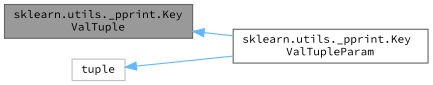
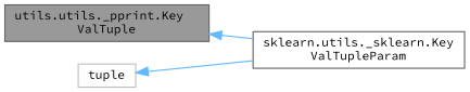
  digraph {
    fontname="Source Code Pro"
    rankdir=LR
    node [color=gray40 fillcolor=white fontname="Source Code Pro" fontsize=10 shape=box style=filled]
    edge [color=steelblue1 dir=back fontname="Source Code Pro" fontsize=10 labelfontname=Helvetica labelfontsize=10 style=solid]
-   n1 [fillcolor=grey60 fontcolor=black height=0.2 label="sklearn.utils._pprint.Key\lValTuple" width=0.4]
-   n2 [height=0.2 label="sklearn.utils._pprint.Key\lValTupleParam" width=0.4]
+   n1 [fillcolor=grey60 fontcolor=black height=0.2 label="utils.utils._pprint.Key\lValTuple" width=0.4]
+   n2 [height=0.2 label="sklearn.utils._sklearn.Key\lValTupleParam" width=0.4]
    n3 [color=grey75 height=0.2 label=tuple width=0.4]
    n1 -> n2
    n3 -> n2
  }
